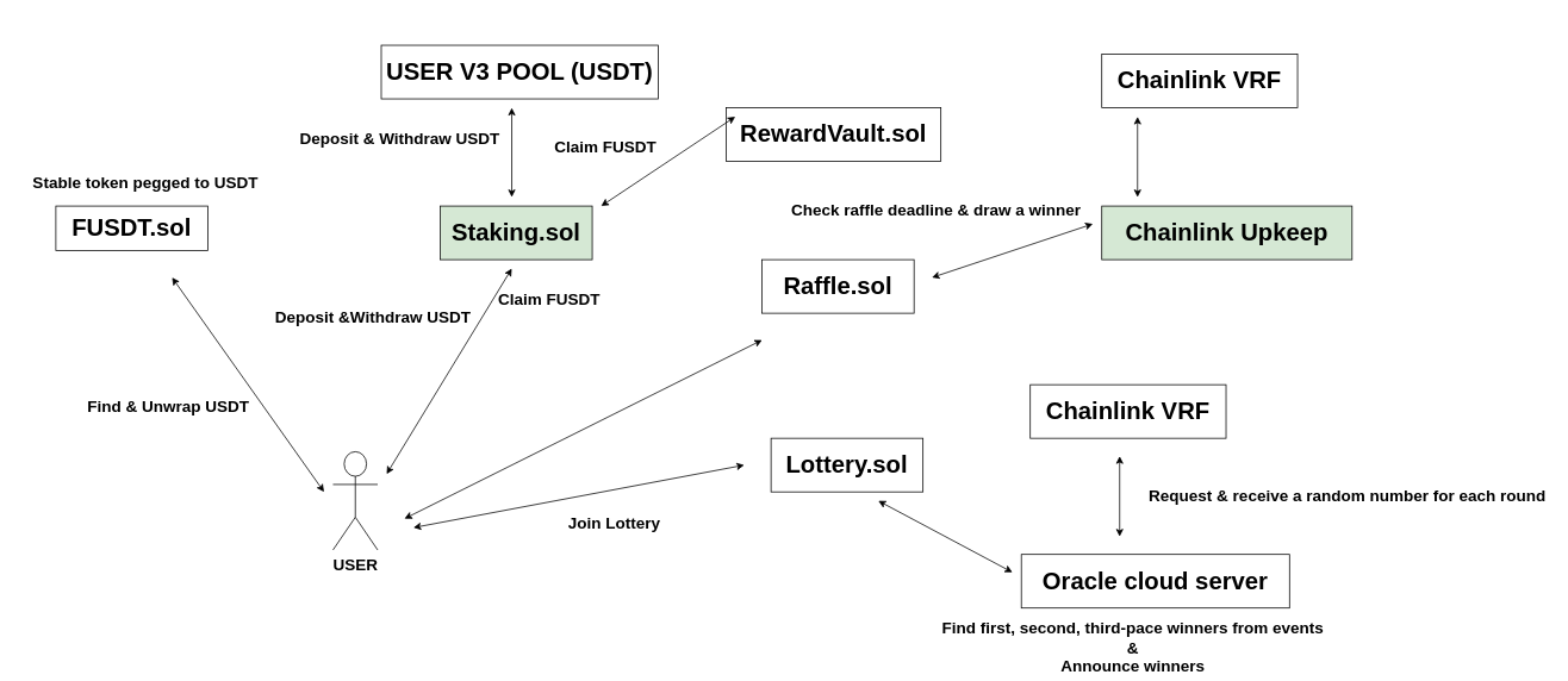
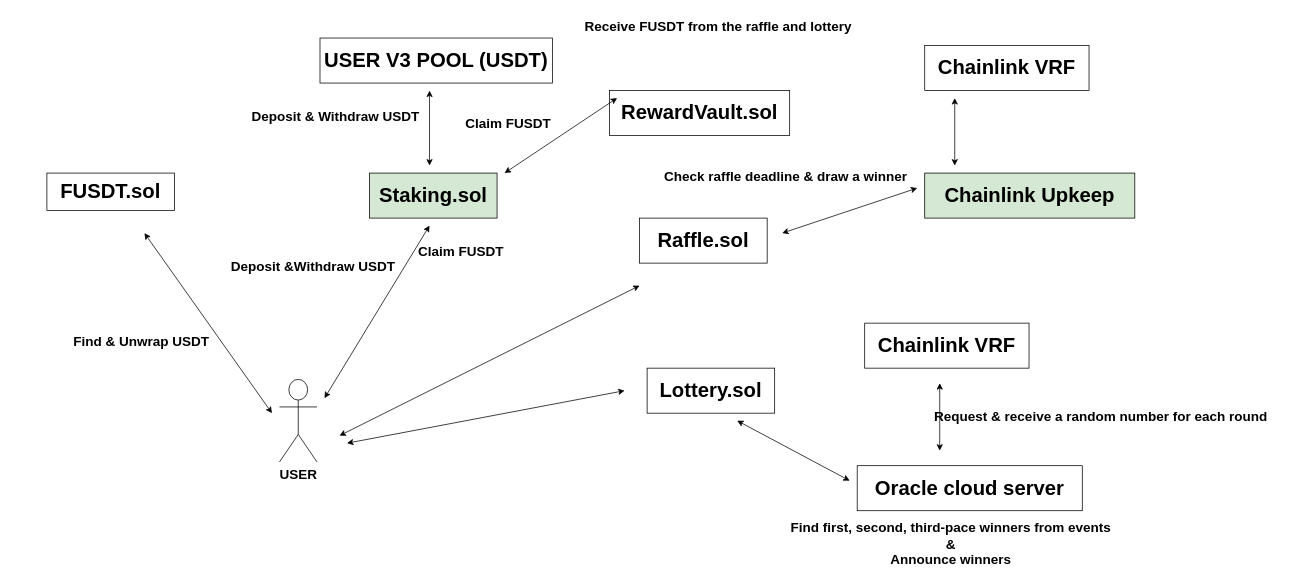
  <mxCell id="0" />
  <mxCell id="1" parent="0" />
  <mxCell id="2" value="&lt;font style=&quot;font-size: 27px;&quot;&gt;&lt;b&gt;FUSDT.sol&lt;/b&gt;&lt;/font&gt;" style="rounded=0;whiteSpace=wrap;html=1;" parent="1" vertex="1"><mxGeometry x="62" y="230" width="170" height="50" as="geometry" /></mxCell>
- <mxCell id="3" value="&lt;font size=&quot;1&quot; style=&quot;&quot;&gt;&lt;b style=&quot;font-size: 18px;&quot;&gt;Stable token pegged to USDT&lt;/b&gt;&lt;/font&gt;" style="text;html=1;align=center;verticalAlign=middle;whiteSpace=wrap;rounded=0;" parent="1" vertex="1"><mxGeometry x="20.75" y="190" width="282.5" height="30" as="geometry" /></mxCell>
  <mxCell id="4" value="&lt;font style=&quot;font-size: 27px;&quot;&gt;&lt;b&gt;Staking.sol&lt;/b&gt;&lt;/font&gt;" style="rounded=0;whiteSpace=wrap;html=1;fillColor=#d5e8d4;" parent="1" vertex="1"><mxGeometry x="492" y="230" width="170" height="60" as="geometry" /></mxCell>
  <mxCell id="5" value="&lt;b&gt;&lt;font style=&quot;font-size: 18px;&quot;&gt;USER&lt;/font&gt;&lt;/b&gt;" style="shape=umlActor;verticalLabelPosition=bottom;verticalAlign=top;html=1;outlineConnect=0;" parent="1" vertex="1"><mxGeometry x="372" y="505" width="50" height="110" as="geometry" /></mxCell>
  <mxCell id="6" value="" style="endArrow=classic;startArrow=classic;html=1;rounded=0;" parent="1" edge="1"><mxGeometry width="50" height="50" relative="1" as="geometry"><mxPoint x="362" y="550" as="sourcePoint" /><mxPoint x="192" y="310" as="targetPoint" /></mxGeometry></mxCell>
  <mxCell id="7" value="&lt;b&gt;&lt;font style=&quot;font-size: 18px;&quot;&gt;Find &amp;amp; Unwrap USDT&lt;/font&gt;&lt;/b&gt;" style="text;html=1;align=center;verticalAlign=middle;whiteSpace=wrap;rounded=0;" parent="1" vertex="1"><mxGeometry x="73.25" y="440" width="230" height="30" as="geometry" /></mxCell>
  <mxCell id="8" value="&lt;font style=&quot;font-size: 27px;&quot;&gt;&lt;b&gt;USER V3 POOL (USDT)&lt;/b&gt;&lt;/font&gt;" style="rounded=0;whiteSpace=wrap;html=1;" parent="1" vertex="1"><mxGeometry x="426" y="50" width="310" height="60" as="geometry" /></mxCell>
  <mxCell id="9" value="" style="endArrow=classic;startArrow=classic;html=1;rounded=0;" parent="1" edge="1"><mxGeometry width="50" height="50" relative="1" as="geometry"><mxPoint x="572" y="220" as="sourcePoint" /><mxPoint x="572" y="120" as="targetPoint" /></mxGeometry></mxCell>
  <mxCell id="10" value="&lt;b&gt;&lt;font style=&quot;font-size: 18px;&quot;&gt;Deposit &amp;amp; Withdraw USDT&lt;/font&gt;&lt;/b&gt;" style="text;html=1;align=center;verticalAlign=middle;whiteSpace=wrap;rounded=0;" parent="1" vertex="1"><mxGeometry x="332" y="140" width="230" height="30" as="geometry" /></mxCell>
  <mxCell id="11" value="" style="endArrow=classic;startArrow=classic;html=1;rounded=0;" parent="1" edge="1"><mxGeometry width="50" height="50" relative="1" as="geometry"><mxPoint x="432" y="530" as="sourcePoint" /><mxPoint x="572" y="300" as="targetPoint" /></mxGeometry></mxCell>
  <mxCell id="12" value="&lt;b&gt;&lt;font style=&quot;font-size: 18px;&quot;&gt;Deposit &amp;amp;Withdraw USDT&lt;/font&gt;&lt;/b&gt;" style="text;html=1;align=center;verticalAlign=middle;whiteSpace=wrap;rounded=0;" parent="1" vertex="1"><mxGeometry x="302" y="340" width="230" height="30" as="geometry" /></mxCell>
  <mxCell id="13" value="&lt;font style=&quot;font-size: 27px;&quot;&gt;&lt;b&gt;Lottery.sol&lt;br&gt;&lt;/b&gt;&lt;/font&gt;" style="rounded=0;whiteSpace=wrap;html=1;" parent="1" vertex="1"><mxGeometry x="862" y="490" width="170" height="60" as="geometry" /></mxCell>
  <mxCell id="14" value="&lt;font style=&quot;font-size: 27px;&quot;&gt;&lt;b&gt;Raffle.sol&lt;br&gt;&lt;/b&gt;&lt;/font&gt;" style="rounded=0;whiteSpace=wrap;html=1;" parent="1" vertex="1"><mxGeometry x="852" y="290" width="170" height="60" as="geometry" /></mxCell>
  <mxCell id="15" value="" style="endArrow=classic;startArrow=classic;html=1;rounded=0;" parent="1" edge="1"><mxGeometry width="50" height="50" relative="1" as="geometry"><mxPoint x="452" y="580" as="sourcePoint" /><mxPoint x="852" y="380" as="targetPoint" /></mxGeometry></mxCell>
  <mxCell id="16" value="&lt;font style=&quot;font-size: 27px;&quot;&gt;&lt;b&gt;Chainlink VRF&lt;br&gt;&lt;/b&gt;&lt;/font&gt;" style="rounded=0;whiteSpace=wrap;html=1;" parent="1" vertex="1"><mxGeometry x="1232" y="60" width="219" height="60" as="geometry" /></mxCell>
  <mxCell id="17" value="&lt;font style=&quot;font-size: 27px;&quot;&gt;&lt;b&gt;Chainlink Upkeep&lt;br&gt;&lt;/b&gt;&lt;/font&gt;" style="rounded=0;whiteSpace=wrap;html=1;fillColor=#d5e8d4;" parent="1" vertex="1"><mxGeometry x="1232" y="230" width="280" height="60" as="geometry" /></mxCell>
  <mxCell id="18" value="" style="endArrow=classic;startArrow=classic;html=1;rounded=0;" parent="1" edge="1"><mxGeometry width="50" height="50" relative="1" as="geometry"><mxPoint x="1042" y="310" as="sourcePoint" /><mxPoint x="1222" y="250" as="targetPoint" /></mxGeometry></mxCell>
  <mxCell id="19" value="&lt;b&gt;&lt;font style=&quot;font-size: 18px;&quot;&gt;Check raffle deadline &amp;amp; draw a winner&lt;/font&gt;&lt;/b&gt;" style="text;html=1;align=center;verticalAlign=middle;whiteSpace=wrap;rounded=0;" parent="1" vertex="1"><mxGeometry x="862" y="220" width="370" height="30" as="geometry" /></mxCell>
  <mxCell id="20" value="" style="endArrow=classic;startArrow=classic;html=1;rounded=0;" parent="1" edge="1"><mxGeometry width="50" height="50" relative="1" as="geometry"><mxPoint x="1272" y="220" as="sourcePoint" /><mxPoint x="1272" y="130" as="targetPoint" /></mxGeometry></mxCell>
  <mxCell id="21" value="" style="endArrow=classic;startArrow=classic;html=1;rounded=0;" parent="1" edge="1"><mxGeometry width="50" height="50" relative="1" as="geometry"><mxPoint x="462" y="590" as="sourcePoint" /><mxPoint x="832" y="520" as="targetPoint" /></mxGeometry></mxCell>
- <mxCell id="22" value="&lt;b&gt;&lt;font style=&quot;font-size: 18px;&quot;&gt;Join Lottery&lt;/font&gt;&lt;/b&gt;" style="text;html=1;align=center;verticalAlign=middle;whiteSpace=wrap;rounded=0;" parent="1" vertex="1"><mxGeometry x="572" y="570" width="230" height="30" as="geometry" /></mxCell>
  <mxCell id="23" value="&lt;font style=&quot;font-size: 27px;&quot;&gt;&lt;b&gt;Chainlink VRF&lt;br&gt;&lt;/b&gt;&lt;/font&gt;" style="rounded=0;whiteSpace=wrap;html=1;" parent="1" vertex="1"><mxGeometry x="1152" y="430" width="219" height="60" as="geometry" /></mxCell>
  <mxCell id="24" value="&lt;font style=&quot;font-size: 27px;&quot;&gt;&lt;b&gt;Oracle cloud server&lt;br&gt;&lt;/b&gt;&lt;/font&gt;" style="rounded=0;whiteSpace=wrap;html=1;" parent="1" vertex="1"><mxGeometry x="1142" y="620" width="300" height="60" as="geometry" /></mxCell>
  <mxCell id="25" value="" style="endArrow=classic;startArrow=classic;html=1;rounded=0;" parent="1" edge="1"><mxGeometry width="50" height="50" relative="1" as="geometry"><mxPoint x="1252" y="600" as="sourcePoint" /><mxPoint x="1252" y="510" as="targetPoint" /></mxGeometry></mxCell>
  <mxCell id="26" value="" style="endArrow=classic;startArrow=classic;html=1;rounded=0;" parent="1" edge="1"><mxGeometry width="50" height="50" relative="1" as="geometry"><mxPoint x="982" y="560" as="sourcePoint" /><mxPoint x="1132" y="640" as="targetPoint" /></mxGeometry></mxCell>
  <mxCell id="27" value="&lt;b&gt;&lt;font style=&quot;font-size: 18px;&quot;&gt;Find first, second, third-pace winners from events&lt;br&gt;&amp;amp;&lt;br&gt;Announce winners&lt;br&gt;&lt;/font&gt;&lt;/b&gt;" style="text;html=1;align=center;verticalAlign=middle;whiteSpace=wrap;rounded=0;" parent="1" vertex="1"><mxGeometry x="1032" y="710" width="470" height="30" as="geometry" /></mxCell>
  <mxCell id="28" value="&lt;font style=&quot;font-size: 27px;&quot;&gt;&lt;b&gt;RewardVault.sol&lt;br&gt;&lt;/b&gt;&lt;/font&gt;" style="rounded=0;whiteSpace=wrap;html=1;" parent="1" vertex="1"><mxGeometry x="812" y="120" width="240" height="60" as="geometry" /></mxCell>
  <mxCell id="29" value="&lt;b&gt;&lt;font style=&quot;font-size: 18px;&quot;&gt;Claim FUSDT&lt;/font&gt;&lt;/b&gt;" style="text;html=1;align=center;verticalAlign=middle;whiteSpace=wrap;rounded=0;" parent="1" vertex="1"><mxGeometry x="499" y="320" width="230" height="30" as="geometry" /></mxCell>
  <mxCell id="30" value="" style="endArrow=classic;startArrow=classic;html=1;rounded=0;" parent="1" edge="1"><mxGeometry width="50" height="50" relative="1" as="geometry"><mxPoint x="672" y="230" as="sourcePoint" /><mxPoint x="822" y="130" as="targetPoint" /></mxGeometry></mxCell>
  <mxCell id="31" value="&lt;b&gt;&lt;font style=&quot;font-size: 18px;&quot;&gt;Claim FUSDT&lt;/font&gt;&lt;/b&gt;" style="text;html=1;align=center;verticalAlign=middle;whiteSpace=wrap;rounded=0;" parent="1" vertex="1"><mxGeometry x="562" y="150" width="230" height="30" as="geometry" /></mxCell>
- <mxCell id="33" value="&lt;b&gt;&lt;font style=&quot;font-size: 18px;&quot;&gt;Request &amp;amp; receive a random number for each round&lt;/font&gt;&lt;/b&gt;" style="text;html=1;align=center;verticalAlign=middle;whiteSpace=wrap;rounded=0;" parent="1" vertex="1"><mxGeometry x="1282" y="540" width="450" height="30" as="geometry" /></mxCell>
+ <mxCell id="32" value="&lt;span style=&quot;font-size: 18px;&quot;&gt;&lt;b&gt;Receive FUSDT from the raffle and lottery&lt;/b&gt;&lt;/span&gt;" style="text;html=1;align=center;verticalAlign=middle;whiteSpace=wrap;rounded=0;" parent="1" vertex="1"><mxGeometry x="772" y="20" width="370" height="30" as="geometry" /></mxCell>
+ <mxCell id="33" value="&lt;b&gt;&lt;font style=&quot;font-size: 18px;&quot;&gt;Request &amp;amp; receive a random number for each round&lt;/font&gt;&lt;/b&gt;" style="text;html=1;align=center;verticalAlign=middle;whiteSpace=wrap;rounded=0;" parent="1" vertex="1"><mxGeometry x="1242" y="540" width="450" height="30" as="geometry" /></mxCell>
